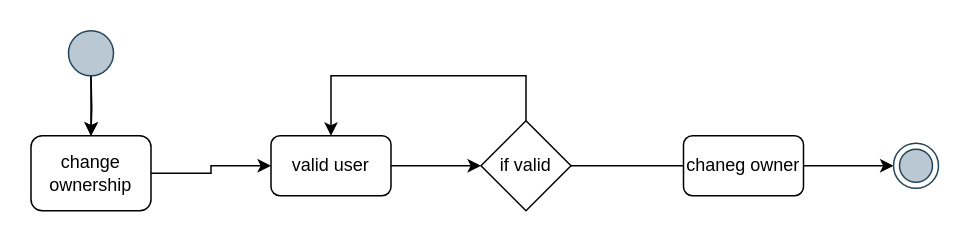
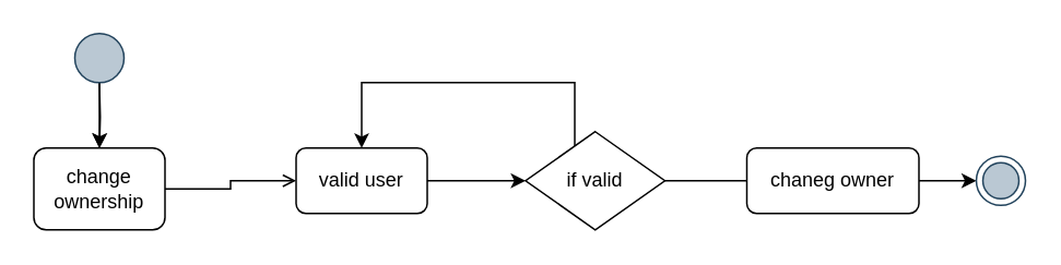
  <mxCell id="0" />
  <mxCell id="1" parent="0" />
  <mxCell id="2" style="edgeStyle=orthogonalEdgeStyle;rounded=0;orthogonalLoop=1;jettySize=auto;html=1;" edge="1" parent="1" target="4"><mxGeometry relative="1" as="geometry"><mxPoint x="60" y="50" as="sourcePoint" /></mxGeometry></mxCell>
- <mxCell id="3" value="" style="edgeStyle=orthogonalEdgeStyle;rounded=0;orthogonalLoop=1;jettySize=auto;html=1;" edge="1" parent="1" source="4" target="6"><mxGeometry relative="1" as="geometry" /></mxCell>
+ <mxCell id="3" value="" style="edgeStyle=orthogonalEdgeStyle;rounded=0;orthogonalLoop=1;jettySize=auto;html=1;endArrow=open;" edge="1" parent="1" source="4" target="6"><mxGeometry relative="1" as="geometry" /></mxCell>
  <mxCell id="4" value="change ownership" style="rounded=1;whiteSpace=wrap;html=1;" vertex="1" parent="1"><mxGeometry x="20" y="90" width="80" height="50" as="geometry" /></mxCell>
  <mxCell id="5" style="edgeStyle=orthogonalEdgeStyle;rounded=0;orthogonalLoop=1;jettySize=auto;html=1;entryX=0;entryY=0.5;entryDx=0;entryDy=0;" edge="1" parent="1" source="6" target="9"><mxGeometry relative="1" as="geometry" /></mxCell>
  <mxCell id="6" value="valid user" style="rounded=1;whiteSpace=wrap;html=1;" vertex="1" parent="1"><mxGeometry x="180" y="90" width="80" height="40" as="geometry" /></mxCell>
  <mxCell id="7" style="edgeStyle=orthogonalEdgeStyle;rounded=0;orthogonalLoop=1;jettySize=auto;html=1;entryX=0.5;entryY=0;entryDx=0;entryDy=0;" edge="1" parent="1" source="9" target="6"><mxGeometry relative="1" as="geometry"><Array as="points"><mxPoint x="350" y="50" /><mxPoint x="220" y="50" /></Array></mxGeometry></mxCell>
  <mxCell id="8" style="edgeStyle=orthogonalEdgeStyle;rounded=0;orthogonalLoop=1;jettySize=auto;html=1;endArrow=none;" edge="1" parent="1" source="9" target="11"><mxGeometry relative="1" as="geometry" /></mxCell>
- <mxCell id="9" value="if valid" style="rhombus;whiteSpace=wrap;html=1;" vertex="1" parent="1"><mxGeometry x="320" y="80" width="60" height="60" as="geometry" /></mxCell>
+ <mxCell id="9" value="if valid" style="rhombus;whiteSpace=wrap;html=1;" vertex="1" parent="1"><mxGeometry x="320" y="80" width="85" height="60" as="geometry" /></mxCell>
  <mxCell id="10" style="edgeStyle=orthogonalEdgeStyle;rounded=0;orthogonalLoop=1;jettySize=auto;html=1;" edge="1" parent="1" source="11" target="14"><mxGeometry relative="1" as="geometry" /></mxCell>
- <mxCell id="11" value="chaneg owner" style="rounded=1;whiteSpace=wrap;html=1;" vertex="1" parent="1"><mxGeometry x="455" y="90" width="80" height="40" as="geometry" /></mxCell>
+ <mxCell id="11" value="chaneg owner" style="rounded=1;whiteSpace=wrap;html=1;" vertex="1" parent="1"><mxGeometry x="455" y="90" width="105" height="40" as="geometry" /></mxCell>
  <mxCell id="12" value="" style="edgeStyle=orthogonalEdgeStyle;rounded=0;orthogonalLoop=1;jettySize=auto;html=1;exitX=0.5;exitY=1;exitDx=0;exitDy=0;" edge="1" parent="1" source="13" target="4"><mxGeometry relative="1" as="geometry" /></mxCell>
  <mxCell id="13" value="" style="ellipse;whiteSpace=wrap;html=1;aspect=fixed;fillColor=#bac8d3;strokeColor=#23445d;" vertex="1" parent="1"><mxGeometry x="45" y="20" width="30" height="30" as="geometry" /></mxCell>
  <mxCell id="14" value="" style="ellipse;html=1;shape=endState;fillColor=#bac8d3;strokeColor=#23445d;" vertex="1" parent="1"><mxGeometry x="595" y="95" width="30" height="30" as="geometry" /></mxCell>
